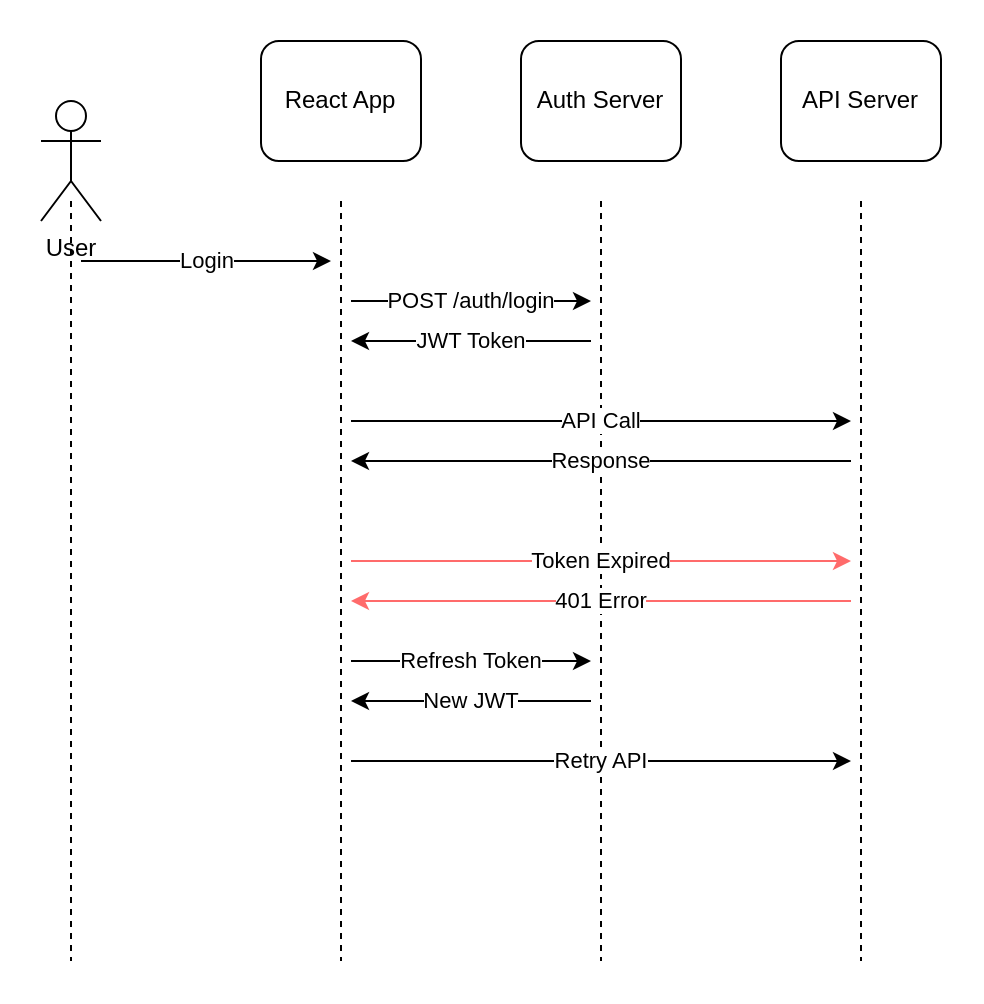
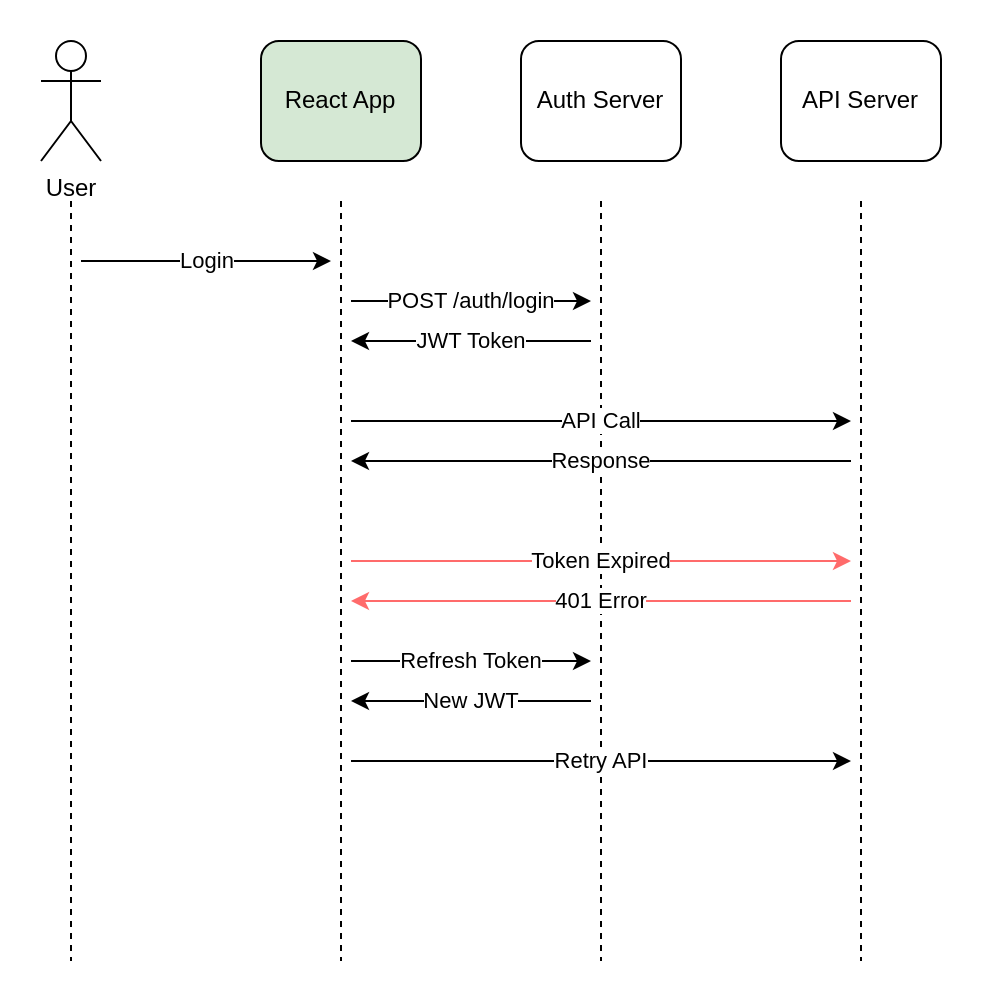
  <mxCell id="0" />
  <mxCell id="1" parent="0" />
- <mxCell id="2" value="User" style="shape=umlActor;verticalLabelPosition=bottom;verticalAlign=top;html=1;" parent="1" vertex="1"><mxGeometry x="20" y="50" width="30" height="60" as="geometry" /></mxCell>
- <mxCell id="3" value="React App" style="rounded=1;whiteSpace=wrap;html=1;" parent="1" vertex="1"><mxGeometry x="130" y="20" width="80" height="60" as="geometry" /></mxCell>
+ <mxCell id="2" value="User" style="shape=umlActor;verticalLabelPosition=bottom;verticalAlign=top;html=1;" parent="1" vertex="1"><mxGeometry x="20" y="20" width="30" height="60" as="geometry" /></mxCell>
+ <mxCell id="3" value="React App" style="rounded=1;whiteSpace=wrap;html=1;fillColor=#d5e8d4;" parent="1" vertex="1"><mxGeometry x="130" y="20" width="80" height="60" as="geometry" /></mxCell>
  <mxCell id="4" value="Auth Server" style="rounded=1;whiteSpace=wrap;html=1;" parent="1" vertex="1"><mxGeometry x="260" y="20" width="80" height="60" as="geometry" /></mxCell>
  <mxCell id="5" value="API Server" style="rounded=1;whiteSpace=wrap;html=1;" parent="1" vertex="1"><mxGeometry x="390" y="20" width="80" height="60" as="geometry" /></mxCell>
  <mxCell id="6" value="" style="endArrow=none;dashed=1;html=1;" parent="1" edge="1"><mxGeometry width="50" height="50" relative="1" as="geometry"><mxPoint x="35" y="100" as="sourcePoint" /><mxPoint x="35" y="480" as="targetPoint" /></mxGeometry></mxCell>
  <mxCell id="7" value="" style="endArrow=none;dashed=1;html=1;" parent="1" edge="1"><mxGeometry width="50" height="50" relative="1" as="geometry"><mxPoint x="170" y="100" as="sourcePoint" /><mxPoint x="170" y="480" as="targetPoint" /></mxGeometry></mxCell>
  <mxCell id="8" value="" style="endArrow=none;dashed=1;html=1;" parent="1" edge="1"><mxGeometry width="50" height="50" relative="1" as="geometry"><mxPoint x="300" y="100" as="sourcePoint" /><mxPoint x="300" y="480" as="targetPoint" /></mxGeometry></mxCell>
  <mxCell id="9" value="" style="endArrow=none;dashed=1;html=1;" parent="1" edge="1"><mxGeometry width="50" height="50" relative="1" as="geometry"><mxPoint x="430" y="100" as="sourcePoint" /><mxPoint x="430" y="480" as="targetPoint" /></mxGeometry></mxCell>
  <mxCell id="10" value="Login" style="endArrow=classic;html=1;" parent="1" edge="1"><mxGeometry width="50" height="50" relative="1" as="geometry"><mxPoint x="40" y="130" as="sourcePoint" /><mxPoint x="165" y="130" as="targetPoint" /></mxGeometry></mxCell>
  <mxCell id="11" value="POST /auth/login" style="endArrow=classic;html=1;" parent="1" edge="1"><mxGeometry width="50" height="50" relative="1" as="geometry"><mxPoint x="175" y="150" as="sourcePoint" /><mxPoint x="295" y="150" as="targetPoint" /></mxGeometry></mxCell>
  <mxCell id="12" value="JWT Token" style="endArrow=classic;html=1;" parent="1" edge="1"><mxGeometry width="50" height="50" relative="1" as="geometry"><mxPoint x="295" y="170" as="sourcePoint" /><mxPoint x="175" y="170" as="targetPoint" /></mxGeometry></mxCell>
  <mxCell id="13" value="API Call" style="endArrow=classic;html=1;" parent="1" edge="1"><mxGeometry width="50" height="50" relative="1" as="geometry"><mxPoint x="175" y="210" as="sourcePoint" /><mxPoint x="425" y="210" as="targetPoint" /></mxGeometry></mxCell>
  <mxCell id="14" value="Response" style="endArrow=classic;html=1;" parent="1" edge="1"><mxGeometry width="50" height="50" relative="1" as="geometry"><mxPoint x="425" y="230" as="sourcePoint" /><mxPoint x="175" y="230" as="targetPoint" /></mxGeometry></mxCell>
  <mxCell id="15" value="Token Expired" style="endArrow=classic;html=1;strokeColor=#ff6b6b;" parent="1" edge="1"><mxGeometry width="50" height="50" relative="1" as="geometry"><mxPoint x="175" y="280" as="sourcePoint" /><mxPoint x="425" y="280" as="targetPoint" /></mxGeometry></mxCell>
  <mxCell id="16" value="401 Error" style="endArrow=classic;html=1;strokeColor=#ff6b6b;" parent="1" edge="1"><mxGeometry width="50" height="50" relative="1" as="geometry"><mxPoint x="425" y="300" as="sourcePoint" /><mxPoint x="175" y="300" as="targetPoint" /></mxGeometry></mxCell>
  <mxCell id="17" value="Refresh Token" style="endArrow=classic;html=1;" parent="1" edge="1"><mxGeometry width="50" height="50" relative="1" as="geometry"><mxPoint x="175" y="330" as="sourcePoint" /><mxPoint x="295" y="330" as="targetPoint" /></mxGeometry></mxCell>
  <mxCell id="18" value="New JWT" style="endArrow=classic;html=1;" parent="1" edge="1"><mxGeometry width="50" height="50" relative="1" as="geometry"><mxPoint x="295" y="350" as="sourcePoint" /><mxPoint x="175" y="350" as="targetPoint" /></mxGeometry></mxCell>
  <mxCell id="19" value="Retry API" style="endArrow=classic;html=1;" parent="1" edge="1"><mxGeometry width="50" height="50" relative="1" as="geometry"><mxPoint x="175" y="380" as="sourcePoint" /><mxPoint x="425" y="380" as="targetPoint" /></mxGeometry></mxCell>
